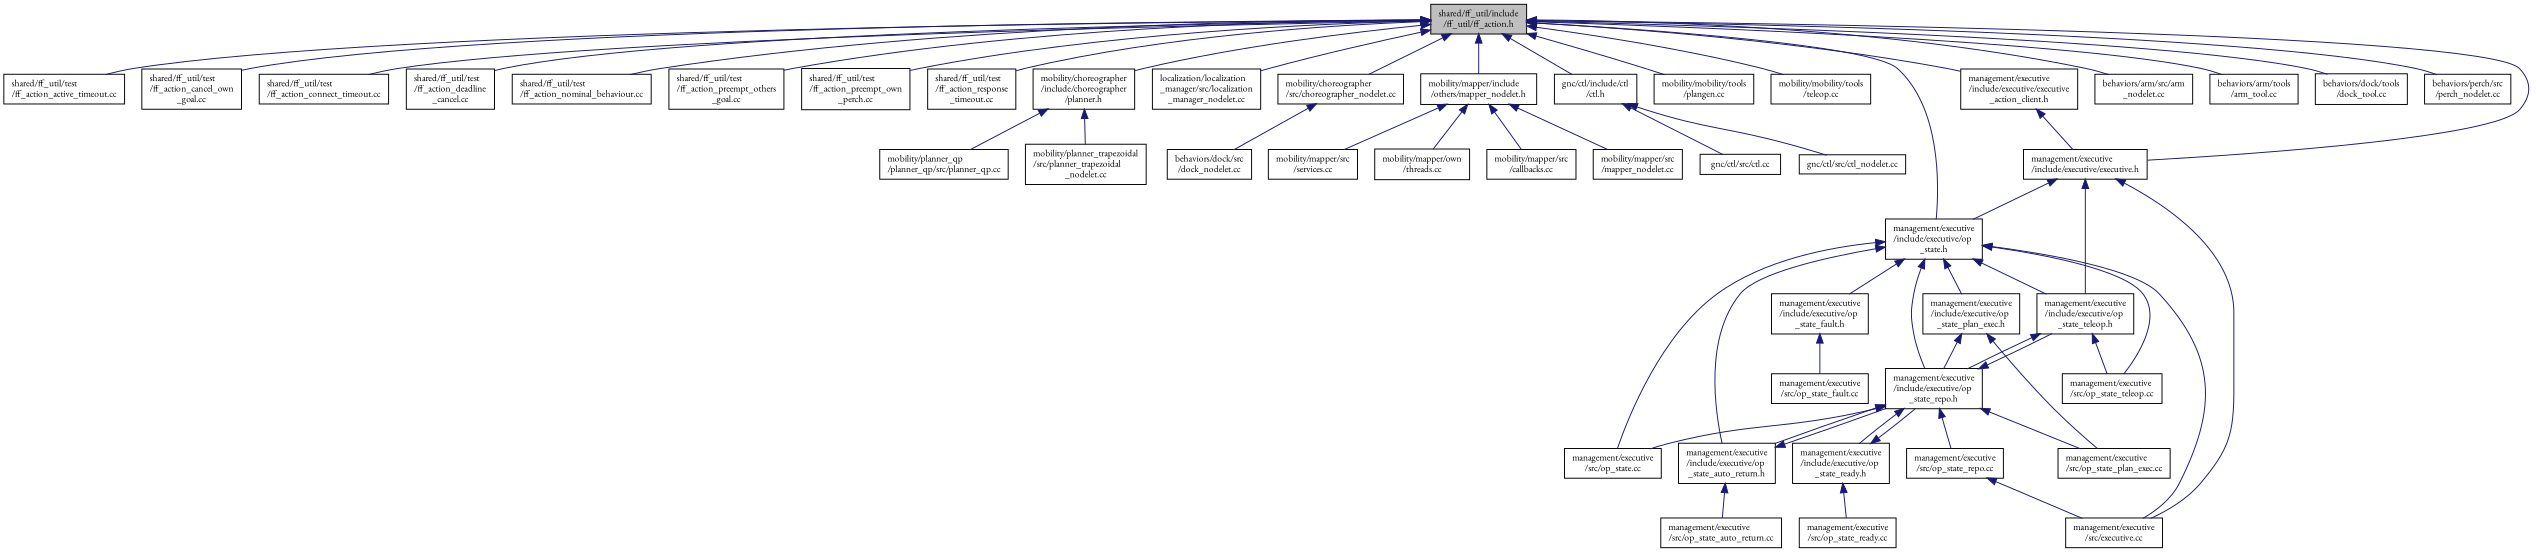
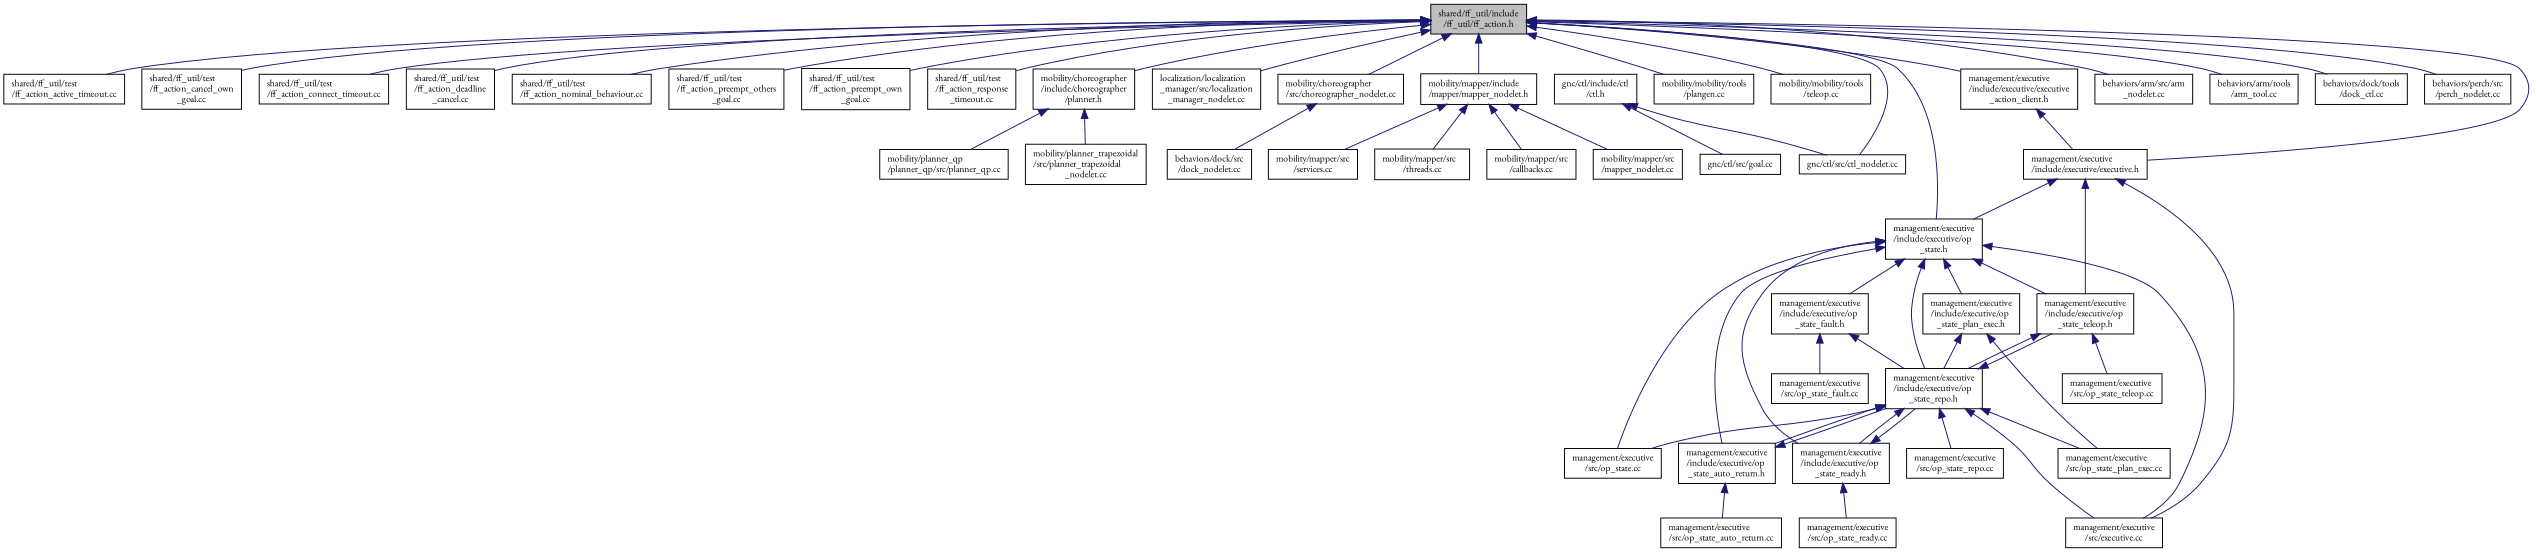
  digraph {
    fontname="EB Garamond"
    node [color=black fillcolor=white fontname="EB Garamond" fontsize=10 shape=record style=filled]
    edge [color=midnightblue dir=back fontname="EB Garamond" fontsize=10 labelfontname=Helvetica labelfontsize=10 style=solid]
    n1 [fillcolor=grey75 fontcolor=black height=0.2 label="shared/ff_util/include\l/ff_util/ff_action.h" width=0.4]
    n2 [height=0.2 label="shared/ff_util/test\l/ff_action_active_timeout.cc" width=0.4]
    n3 [height=0.2 label="shared/ff_util/test\l/ff_action_cancel_own\l_goal.cc" width=0.4]
    n4 [height=0.2 label="shared/ff_util/test\l/ff_action_connect_timeout.cc" width=0.4]
    n5 [height=0.2 label="shared/ff_util/test\l/ff_action_deadline\l_cancel.cc" width=0.4]
    n6 [height=0.2 label="shared/ff_util/test\l/ff_action_nominal_behaviour.cc" width=0.4]
    n7 [height=0.2 label="shared/ff_util/test\l/ff_action_preempt_others\l_goal.cc" width=0.4]
-   n8 [height=0.2 label="shared/ff_util/test\l/ff_action_preempt_own\l_perch.cc" width=0.4]
+   n8 [height=0.2 label="shared/ff_util/test\l/ff_action_preempt_own\l_goal.cc" width=0.4]
    n9 [height=0.2 label="shared/ff_util/test\l/ff_action_response\l_timeout.cc" width=0.4]
    n10 [height=0.2 label="gnc/ctl/include/ctl\l/ctl.h" width=0.4]
    n11 [height=0.2 label="localization/localization\l_manager/src/localization\l_manager_nodelet.cc" width=0.4]
    n12 [height=0.2 label="mobility/choreographer\l/include/choreographer\l/planner.h" width=0.4]
    n13 [height=0.2 label="mobility/choreographer\l/src/choreographer_nodelet.cc" width=0.4]
-   n14 [height=0.2 label="mobility/mapper/include\l/others/mapper_nodelet.h" width=0.4]
+   n14 [height=0.2 label="mobility/mapper/include\l/mapper/mapper_nodelet.h" width=0.4]
    n15 [height=0.2 label="mobility/mobility/tools\l/plangen.cc" width=0.4]
    n16 [height=0.2 label="mobility/mobility/tools\l/teleop.cc" width=0.4]
    n17 [height=0.2 label="management/executive\l/include/executive/executive.h" width=0.4]
    n18 [height=0.2 label="management/executive\l/include/executive/op\l_state.h" width=0.4]
    n19 [height=0.2 label="management/executive\l/include/executive/executive\l_action_client.h" width=0.4]
    n20 [height=0.2 label="behaviors/arm/src/arm\l_nodelet.cc" width=0.4]
    n21 [height=0.2 label="behaviors/arm/tools\l/arm_tool.cc" width=0.4]
-   n22 [height=0.2 label="behaviors/dock/tools\l/dock_tool.cc" width=0.4]
+   n22 [height=0.2 label="behaviors/dock/tools\l/dock_ctl.cc" width=0.4]
    n23 [height=0.2 label="behaviors/perch/src\l/perch_nodelet.cc" width=0.4]
-   n24 [height=0.2 label="gnc/ctl/src/ctl.cc" width=0.4]
+   n24 [height=0.2 label="gnc/ctl/src/goal.cc" width=0.4]
    n25 [height=0.2 label="gnc/ctl/src/ctl_nodelet.cc" width=0.4]
    n26 [height=0.2 label="mobility/planner_qp\l/planner_qp/src/planner_qp.cc" width=0.4]
    n27 [height=0.2 label="mobility/planner_trapezoidal\l/src/planner_trapezoidal\l_nodelet.cc" width=0.4]
    n28 [height=0.2 label="behaviors/dock/src\l/dock_nodelet.cc" width=0.4]
    n29 [height=0.2 label="mobility/mapper/src\l/callbacks.cc" width=0.4]
    n30 [height=0.2 label="mobility/mapper/src\l/mapper_nodelet.cc" width=0.4]
    n31 [height=0.2 label="mobility/mapper/src\l/services.cc" width=0.4]
-   n32 [height=0.2 label="mobility/mapper/own\l/threads.cc" width=0.4]
+   n32 [height=0.2 label="mobility/mapper/src\l/threads.cc" width=0.4]
    n33 [height=0.2 label="management/executive\l/src/executive.cc" width=0.4]
    n34 [height=0.2 label="management/executive\l/include/executive/op\l_state_teleop.h" width=0.4]
    n35 [height=0.2 label="management/executive\l/include/executive/op\l_state_auto_return.h" width=0.4]
    n36 [height=0.2 label="management/executive\l/include/executive/op\l_state_repo.h" width=0.4]
    n37 [height=0.2 label="management/executive\l/include/executive/op\l_state_ready.h" width=0.4]
    n38 [height=0.2 label="management/executive\l/src/op_state.cc" width=0.4]
    n39 [height=0.2 label="management/executive\l/include/executive/op\l_state_fault.h" width=0.4]
    n40 [height=0.2 label="management/executive\l/include/executive/op\l_state_plan_exec.h" width=0.4]
    n41 [height=0.2 label="management/executive\l/src/op_state_plan_exec.cc" width=0.4]
    n42 [height=0.2 label="management/executive\l/src/op_state_auto_return.cc" width=0.4]
    n43 [height=0.2 label="management/executive\l/src/op_state_repo.cc" width=0.4]
    n44 [height=0.2 label="management/executive\l/src/op_state_ready.cc" width=0.4]
    n45 [height=0.2 label="management/executive\l/src/op_state_teleop.cc" width=0.4]
    n46 [height=0.2 label="management/executive\l/src/op_state_fault.cc" width=0.4]
    n1 -> n2
    n1 -> n3
    n1 -> n4
    n1 -> n5
    n1 -> n6
    n1 -> n7
    n1 -> n8
    n1 -> n9
-   n1 -> n10
+   n1 -> n25
    n1 -> n11
    n1 -> n12
    n1 -> n13
    n1 -> n14
    n1 -> n15
    n1 -> n16
    n1 -> n17
    n1 -> n18
    n1 -> n19
    n1 -> n20
    n1 -> n21
    n1 -> n22
    n1 -> n23
    n10 -> n24
    n10 -> n25
    n12 -> n26
    n12 -> n27
    n13 -> n28
    n14 -> n29
    n14 -> n30
    n14 -> n31
    n14 -> n32
    n17 -> n18
    n17 -> n33
    n17 -> n34
    n18 -> n33
    n18 -> n34
    n18 -> n35
    n18 -> n36
-   n18 -> n45
+   n18 -> n37
    n18 -> n38
    n18 -> n39
    n18 -> n40
    n19 -> n17
    n34 -> n36
    n34 -> n45
    n35 -> n36
    n35 -> n42
-   n43 -> n33
+   n36 -> n33
    n36 -> n34
    n36 -> n35
    n36 -> n37
    n36 -> n38
    n36 -> n41
    n36 -> n43
    n37 -> n36
    n37 -> n44
+   n39 -> n36
    n39 -> n46
    n40 -> n36
    n40 -> n41
  }
